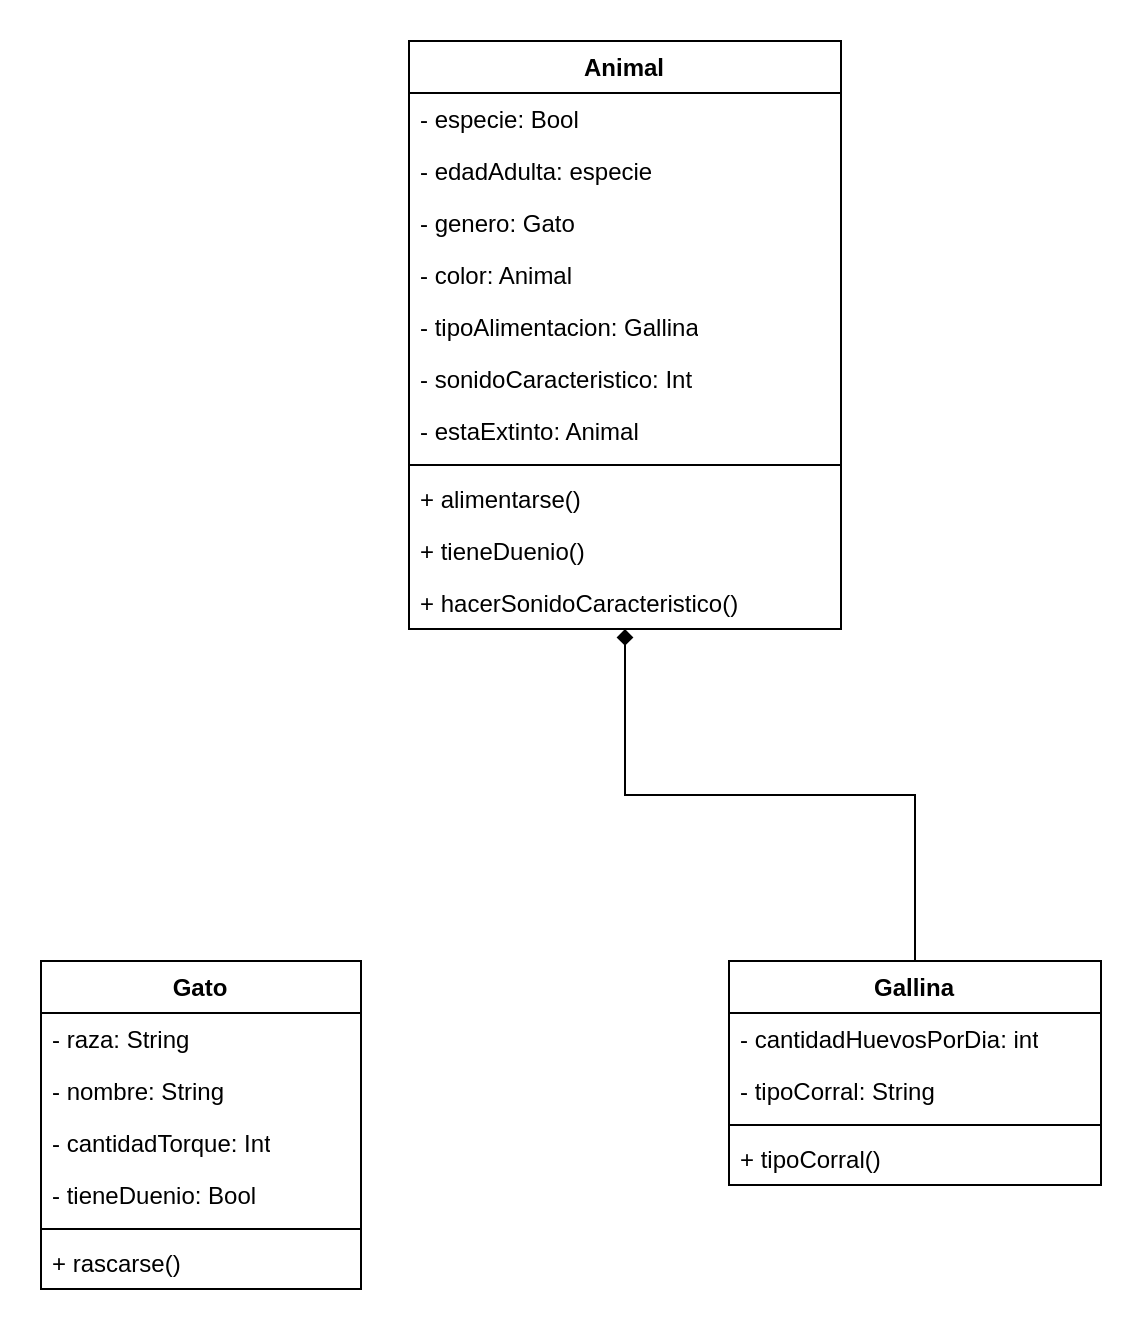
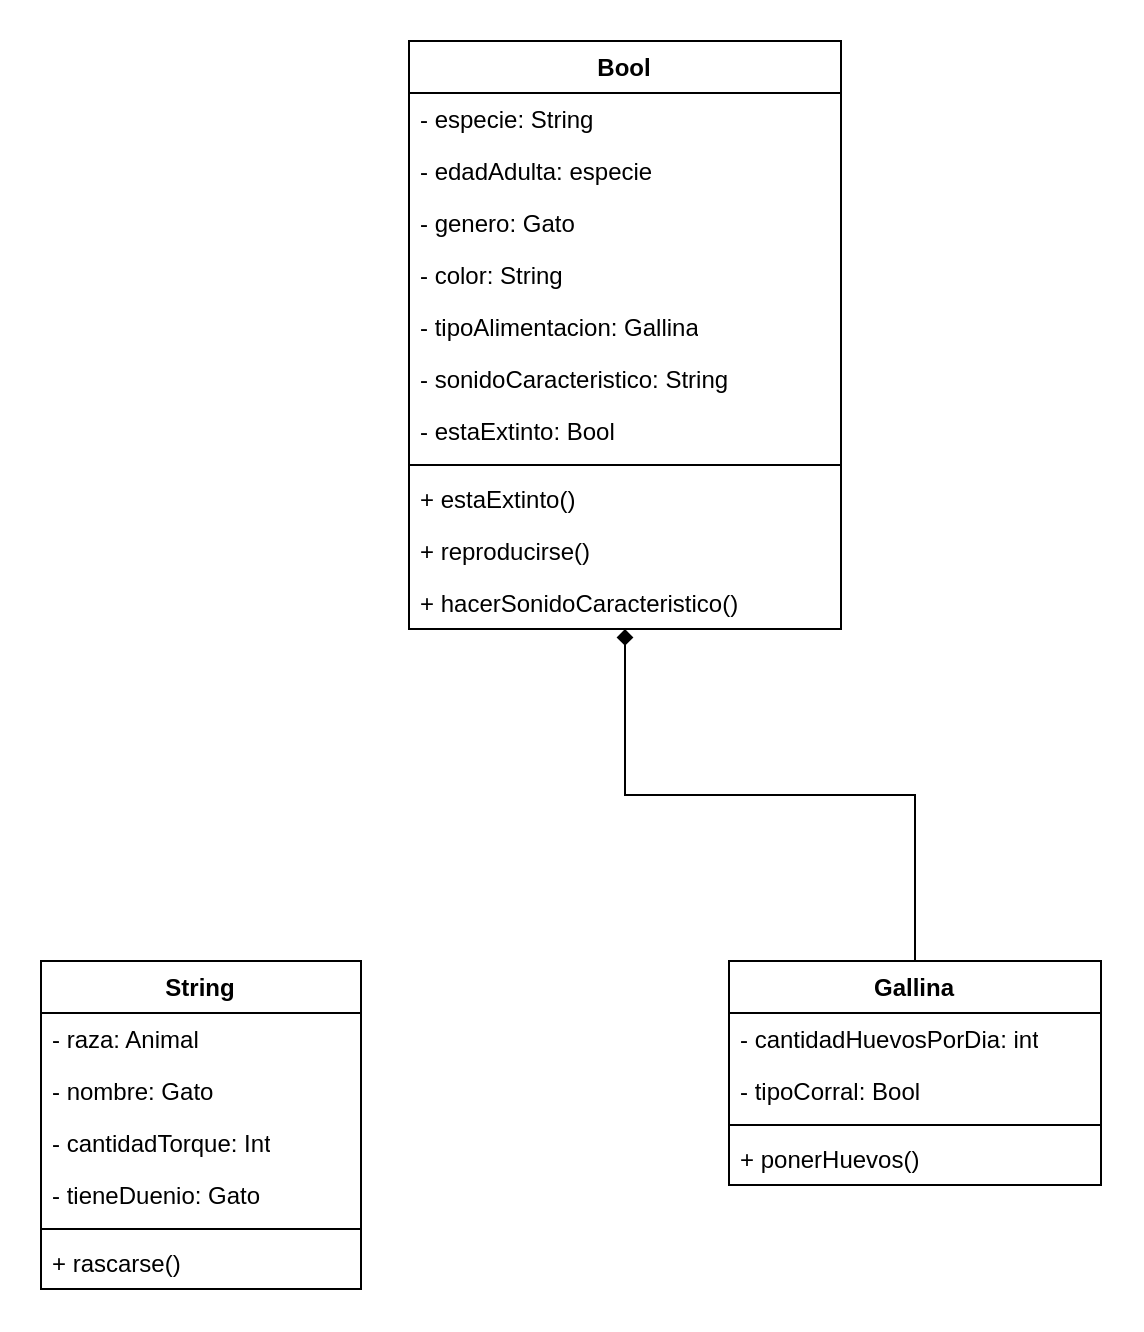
  <mxCell id="0" />
  <mxCell id="1" parent="0" />
  <mxCell id="2" value="" style="edgeStyle=orthogonalEdgeStyle;rounded=0;orthogonalLoop=1;jettySize=auto;html=1;endArrow=diamond;" edge="1" parent="1" source="3" target="8"><mxGeometry relative="1" as="geometry"><mxPoint x="464" y="226" as="targetPoint" /><Array as="points" /></mxGeometry></mxCell>
  <mxCell id="3" value="&lt;div&gt;Gallina&lt;/div&gt;" style="swimlane;fontStyle=1;align=center;verticalAlign=top;childLayout=stackLayout;horizontal=1;startSize=26;horizontalStack=0;resizeParent=1;resizeParentMax=0;resizeLast=0;collapsible=1;marginBottom=0;whiteSpace=wrap;html=1;" vertex="1" parent="1"><mxGeometry x="364" y="480" width="186" height="112" as="geometry" /></mxCell>
  <mxCell id="4" value="- cantidadHuevosPorDia: int" style="text;strokeColor=none;fillColor=none;align=left;verticalAlign=top;spacingLeft=4;spacingRight=4;overflow=hidden;rotatable=0;points=[[0,0.5],[1,0.5]];portConstraint=eastwest;whiteSpace=wrap;html=1;" vertex="1" parent="3"><mxGeometry y="26" width="186" height="26" as="geometry" /></mxCell>
- <mxCell id="5" value="- tipoCorral: String" style="text;strokeColor=none;fillColor=none;align=left;verticalAlign=top;spacingLeft=4;spacingRight=4;overflow=hidden;rotatable=0;points=[[0,0.5],[1,0.5]];portConstraint=eastwest;whiteSpace=wrap;html=1;" vertex="1" parent="3"><mxGeometry y="52" width="186" height="26" as="geometry" /></mxCell>
+ <mxCell id="5" value="- tipoCorral: Bool" style="text;strokeColor=none;fillColor=none;align=left;verticalAlign=top;spacingLeft=4;spacingRight=4;overflow=hidden;rotatable=0;points=[[0,0.5],[1,0.5]];portConstraint=eastwest;whiteSpace=wrap;html=1;" vertex="1" parent="3"><mxGeometry y="52" width="186" height="26" as="geometry" /></mxCell>
  <mxCell id="6" value="" style="line;strokeWidth=1;fillColor=none;align=left;verticalAlign=middle;spacingTop=-1;spacingLeft=3;spacingRight=3;rotatable=0;labelPosition=right;points=[];portConstraint=eastwest;strokeColor=inherit;" vertex="1" parent="3"><mxGeometry y="78" width="186" height="8" as="geometry" /></mxCell>
- <mxCell id="7" value="+ tipoCorral()" style="text;strokeColor=none;fillColor=none;align=left;verticalAlign=top;spacingLeft=4;spacingRight=4;overflow=hidden;rotatable=0;points=[[0,0.5],[1,0.5]];portConstraint=eastwest;whiteSpace=wrap;html=1;" vertex="1" parent="3"><mxGeometry y="86" width="186" height="26" as="geometry" /></mxCell>
- <mxCell id="8" value="Animal" style="swimlane;fontStyle=1;align=center;verticalAlign=top;childLayout=stackLayout;horizontal=1;startSize=26;horizontalStack=0;resizeParent=1;resizeParentMax=0;resizeLast=0;collapsible=1;marginBottom=0;whiteSpace=wrap;html=1;" vertex="1" parent="1"><mxGeometry x="204" y="20" width="216" height="294" as="geometry" /></mxCell>
- <mxCell id="9" value="- especie: Bool" style="text;strokeColor=none;fillColor=none;align=left;verticalAlign=top;spacingLeft=4;spacingRight=4;overflow=hidden;rotatable=0;points=[[0,0.5],[1,0.5]];portConstraint=eastwest;whiteSpace=wrap;html=1;" vertex="1" parent="8"><mxGeometry y="26" width="216" height="26" as="geometry" /></mxCell>
+ <mxCell id="7" value="+ ponerHuevos()" style="text;strokeColor=none;fillColor=none;align=left;verticalAlign=top;spacingLeft=4;spacingRight=4;overflow=hidden;rotatable=0;points=[[0,0.5],[1,0.5]];portConstraint=eastwest;whiteSpace=wrap;html=1;" vertex="1" parent="3"><mxGeometry y="86" width="186" height="26" as="geometry" /></mxCell>
+ <mxCell id="8" value="Bool" style="swimlane;fontStyle=1;align=center;verticalAlign=top;childLayout=stackLayout;horizontal=1;startSize=26;horizontalStack=0;resizeParent=1;resizeParentMax=0;resizeLast=0;collapsible=1;marginBottom=0;whiteSpace=wrap;html=1;" vertex="1" parent="1"><mxGeometry x="204" y="20" width="216" height="294" as="geometry" /></mxCell>
+ <mxCell id="9" value="- especie: String" style="text;strokeColor=none;fillColor=none;align=left;verticalAlign=top;spacingLeft=4;spacingRight=4;overflow=hidden;rotatable=0;points=[[0,0.5],[1,0.5]];portConstraint=eastwest;whiteSpace=wrap;html=1;" vertex="1" parent="8"><mxGeometry y="26" width="216" height="26" as="geometry" /></mxCell>
  <mxCell id="10" value="- edadAdulta: especie" style="text;strokeColor=none;fillColor=none;align=left;verticalAlign=top;spacingLeft=4;spacingRight=4;overflow=hidden;rotatable=0;points=[[0,0.5],[1,0.5]];portConstraint=eastwest;whiteSpace=wrap;html=1;" vertex="1" parent="8"><mxGeometry y="52" width="216" height="26" as="geometry" /></mxCell>
  <mxCell id="11" value="- genero: Gato" style="text;strokeColor=none;fillColor=none;align=left;verticalAlign=top;spacingLeft=4;spacingRight=4;overflow=hidden;rotatable=0;points=[[0,0.5],[1,0.5]];portConstraint=eastwest;whiteSpace=wrap;html=1;" vertex="1" parent="8"><mxGeometry y="78" width="216" height="26" as="geometry" /></mxCell>
- <mxCell id="12" value="- color: Animal" style="text;strokeColor=none;fillColor=none;align=left;verticalAlign=top;spacingLeft=4;spacingRight=4;overflow=hidden;rotatable=0;points=[[0,0.5],[1,0.5]];portConstraint=eastwest;whiteSpace=wrap;html=1;" vertex="1" parent="8"><mxGeometry y="104" width="216" height="26" as="geometry" /></mxCell>
+ <mxCell id="12" value="- color: String" style="text;strokeColor=none;fillColor=none;align=left;verticalAlign=top;spacingLeft=4;spacingRight=4;overflow=hidden;rotatable=0;points=[[0,0.5],[1,0.5]];portConstraint=eastwest;whiteSpace=wrap;html=1;" vertex="1" parent="8"><mxGeometry y="104" width="216" height="26" as="geometry" /></mxCell>
  <mxCell id="13" value="- tipoAlimentacion: Gallina" style="text;strokeColor=none;fillColor=none;align=left;verticalAlign=top;spacingLeft=4;spacingRight=4;overflow=hidden;rotatable=0;points=[[0,0.5],[1,0.5]];portConstraint=eastwest;whiteSpace=wrap;html=1;" vertex="1" parent="8"><mxGeometry y="130" width="216" height="26" as="geometry" /></mxCell>
- <mxCell id="14" value="- sonidoCaracteristico: Int" style="text;strokeColor=none;fillColor=none;align=left;verticalAlign=top;spacingLeft=4;spacingRight=4;overflow=hidden;rotatable=0;points=[[0,0.5],[1,0.5]];portConstraint=eastwest;whiteSpace=wrap;html=1;" vertex="1" parent="8"><mxGeometry y="156" width="216" height="26" as="geometry" /></mxCell>
- <mxCell id="15" value="- estaExtinto: Animal" style="text;strokeColor=none;fillColor=none;align=left;verticalAlign=top;spacingLeft=4;spacingRight=4;overflow=hidden;rotatable=0;points=[[0,0.5],[1,0.5]];portConstraint=eastwest;whiteSpace=wrap;html=1;" vertex="1" parent="8"><mxGeometry y="182" width="216" height="26" as="geometry" /></mxCell>
+ <mxCell id="14" value="- sonidoCaracteristico: String" style="text;strokeColor=none;fillColor=none;align=left;verticalAlign=top;spacingLeft=4;spacingRight=4;overflow=hidden;rotatable=0;points=[[0,0.5],[1,0.5]];portConstraint=eastwest;whiteSpace=wrap;html=1;" vertex="1" parent="8"><mxGeometry y="156" width="216" height="26" as="geometry" /></mxCell>
+ <mxCell id="15" value="- estaExtinto: Bool" style="text;strokeColor=none;fillColor=none;align=left;verticalAlign=top;spacingLeft=4;spacingRight=4;overflow=hidden;rotatable=0;points=[[0,0.5],[1,0.5]];portConstraint=eastwest;whiteSpace=wrap;html=1;" vertex="1" parent="8"><mxGeometry y="182" width="216" height="26" as="geometry" /></mxCell>
  <mxCell id="16" value="" style="line;strokeWidth=1;fillColor=none;align=left;verticalAlign=middle;spacingTop=-1;spacingLeft=3;spacingRight=3;rotatable=0;labelPosition=right;points=[];portConstraint=eastwest;strokeColor=inherit;" vertex="1" parent="8"><mxGeometry y="208" width="216" height="8" as="geometry" /></mxCell>
- <mxCell id="17" value="+ alimentarse()" style="text;strokeColor=none;fillColor=none;align=left;verticalAlign=top;spacingLeft=4;spacingRight=4;overflow=hidden;rotatable=0;points=[[0,0.5],[1,0.5]];portConstraint=eastwest;whiteSpace=wrap;html=1;" vertex="1" parent="8"><mxGeometry y="216" width="216" height="26" as="geometry" /></mxCell>
- <mxCell id="18" value="+ tieneDuenio()" style="text;strokeColor=none;fillColor=none;align=left;verticalAlign=top;spacingLeft=4;spacingRight=4;overflow=hidden;rotatable=0;points=[[0,0.5],[1,0.5]];portConstraint=eastwest;whiteSpace=wrap;html=1;" vertex="1" parent="8"><mxGeometry y="242" width="216" height="26" as="geometry" /></mxCell>
+ <mxCell id="17" value="+ estaExtinto()" style="text;strokeColor=none;fillColor=none;align=left;verticalAlign=top;spacingLeft=4;spacingRight=4;overflow=hidden;rotatable=0;points=[[0,0.5],[1,0.5]];portConstraint=eastwest;whiteSpace=wrap;html=1;" vertex="1" parent="8"><mxGeometry y="216" width="216" height="26" as="geometry" /></mxCell>
+ <mxCell id="18" value="+ reproducirse()" style="text;strokeColor=none;fillColor=none;align=left;verticalAlign=top;spacingLeft=4;spacingRight=4;overflow=hidden;rotatable=0;points=[[0,0.5],[1,0.5]];portConstraint=eastwest;whiteSpace=wrap;html=1;" vertex="1" parent="8"><mxGeometry y="242" width="216" height="26" as="geometry" /></mxCell>
  <mxCell id="19" value="+ hacerSonidoCaracteristico()" style="text;strokeColor=none;fillColor=none;align=left;verticalAlign=top;spacingLeft=4;spacingRight=4;overflow=hidden;rotatable=0;points=[[0,0.5],[1,0.5]];portConstraint=eastwest;whiteSpace=wrap;html=1;" vertex="1" parent="8"><mxGeometry y="268" width="216" height="26" as="geometry" /></mxCell>
- <mxCell id="20" value="&lt;div&gt;Gato&lt;/div&gt;" style="swimlane;fontStyle=1;align=center;verticalAlign=top;childLayout=stackLayout;horizontal=1;startSize=26;horizontalStack=0;resizeParent=1;resizeParentMax=0;resizeLast=0;collapsible=1;marginBottom=0;whiteSpace=wrap;html=1;" vertex="1" parent="1"><mxGeometry x="20" y="480" width="160" height="164" as="geometry" /></mxCell>
- <mxCell id="21" value="- raza: String" style="text;strokeColor=none;fillColor=none;align=left;verticalAlign=top;spacingLeft=4;spacingRight=4;overflow=hidden;rotatable=0;points=[[0,0.5],[1,0.5]];portConstraint=eastwest;whiteSpace=wrap;html=1;" vertex="1" parent="20"><mxGeometry y="26" width="160" height="26" as="geometry" /></mxCell>
- <mxCell id="22" value="- nombre: String" style="text;strokeColor=none;fillColor=none;align=left;verticalAlign=top;spacingLeft=4;spacingRight=4;overflow=hidden;rotatable=0;points=[[0,0.5],[1,0.5]];portConstraint=eastwest;whiteSpace=wrap;html=1;" vertex="1" parent="20"><mxGeometry y="52" width="160" height="26" as="geometry" /></mxCell>
+ <mxCell id="20" value="&lt;div&gt;String&lt;/div&gt;" style="swimlane;fontStyle=1;align=center;verticalAlign=top;childLayout=stackLayout;horizontal=1;startSize=26;horizontalStack=0;resizeParent=1;resizeParentMax=0;resizeLast=0;collapsible=1;marginBottom=0;whiteSpace=wrap;html=1;" vertex="1" parent="1"><mxGeometry x="20" y="480" width="160" height="164" as="geometry" /></mxCell>
+ <mxCell id="21" value="- raza: Animal" style="text;strokeColor=none;fillColor=none;align=left;verticalAlign=top;spacingLeft=4;spacingRight=4;overflow=hidden;rotatable=0;points=[[0,0.5],[1,0.5]];portConstraint=eastwest;whiteSpace=wrap;html=1;" vertex="1" parent="20"><mxGeometry y="26" width="160" height="26" as="geometry" /></mxCell>
+ <mxCell id="22" value="- nombre: Gato" style="text;strokeColor=none;fillColor=none;align=left;verticalAlign=top;spacingLeft=4;spacingRight=4;overflow=hidden;rotatable=0;points=[[0,0.5],[1,0.5]];portConstraint=eastwest;whiteSpace=wrap;html=1;" vertex="1" parent="20"><mxGeometry y="52" width="160" height="26" as="geometry" /></mxCell>
  <mxCell id="23" value="- cantidadTorque: Int" style="text;strokeColor=none;fillColor=none;align=left;verticalAlign=top;spacingLeft=4;spacingRight=4;overflow=hidden;rotatable=0;points=[[0,0.5],[1,0.5]];portConstraint=eastwest;whiteSpace=wrap;html=1;" vertex="1" parent="20"><mxGeometry y="78" width="160" height="26" as="geometry" /></mxCell>
- <mxCell id="24" value="- tieneDuenio: Bool" style="text;strokeColor=none;fillColor=none;align=left;verticalAlign=top;spacingLeft=4;spacingRight=4;overflow=hidden;rotatable=0;points=[[0,0.5],[1,0.5]];portConstraint=eastwest;whiteSpace=wrap;html=1;" vertex="1" parent="20"><mxGeometry y="104" width="160" height="26" as="geometry" /></mxCell>
+ <mxCell id="24" value="- tieneDuenio: Gato" style="text;strokeColor=none;fillColor=none;align=left;verticalAlign=top;spacingLeft=4;spacingRight=4;overflow=hidden;rotatable=0;points=[[0,0.5],[1,0.5]];portConstraint=eastwest;whiteSpace=wrap;html=1;" vertex="1" parent="20"><mxGeometry y="104" width="160" height="26" as="geometry" /></mxCell>
  <mxCell id="25" value="" style="line;strokeWidth=1;fillColor=none;align=left;verticalAlign=middle;spacingTop=-1;spacingLeft=3;spacingRight=3;rotatable=0;labelPosition=right;points=[];portConstraint=eastwest;strokeColor=inherit;" vertex="1" parent="20"><mxGeometry y="130" width="160" height="8" as="geometry" /></mxCell>
  <mxCell id="26" value="+ rascarse()" style="text;strokeColor=none;fillColor=none;align=left;verticalAlign=top;spacingLeft=4;spacingRight=4;overflow=hidden;rotatable=0;points=[[0,0.5],[1,0.5]];portConstraint=eastwest;whiteSpace=wrap;html=1;" vertex="1" parent="20"><mxGeometry y="138" width="160" height="26" as="geometry" /></mxCell>
  <mxCell id="27" style="edgeStyle=orthogonalEdgeStyle;rounded=0;orthogonalLoop=1;jettySize=auto;html=1;exitX=0.5;exitY=0;exitDx=0;exitDy=0;entryX=0.495;entryY=1.039;entryDx=0;entryDy=0;entryPerimeter=0;" edge="1" parent="1" source="20"><mxGeometry relative="1" as="geometry" /></mxCell>
